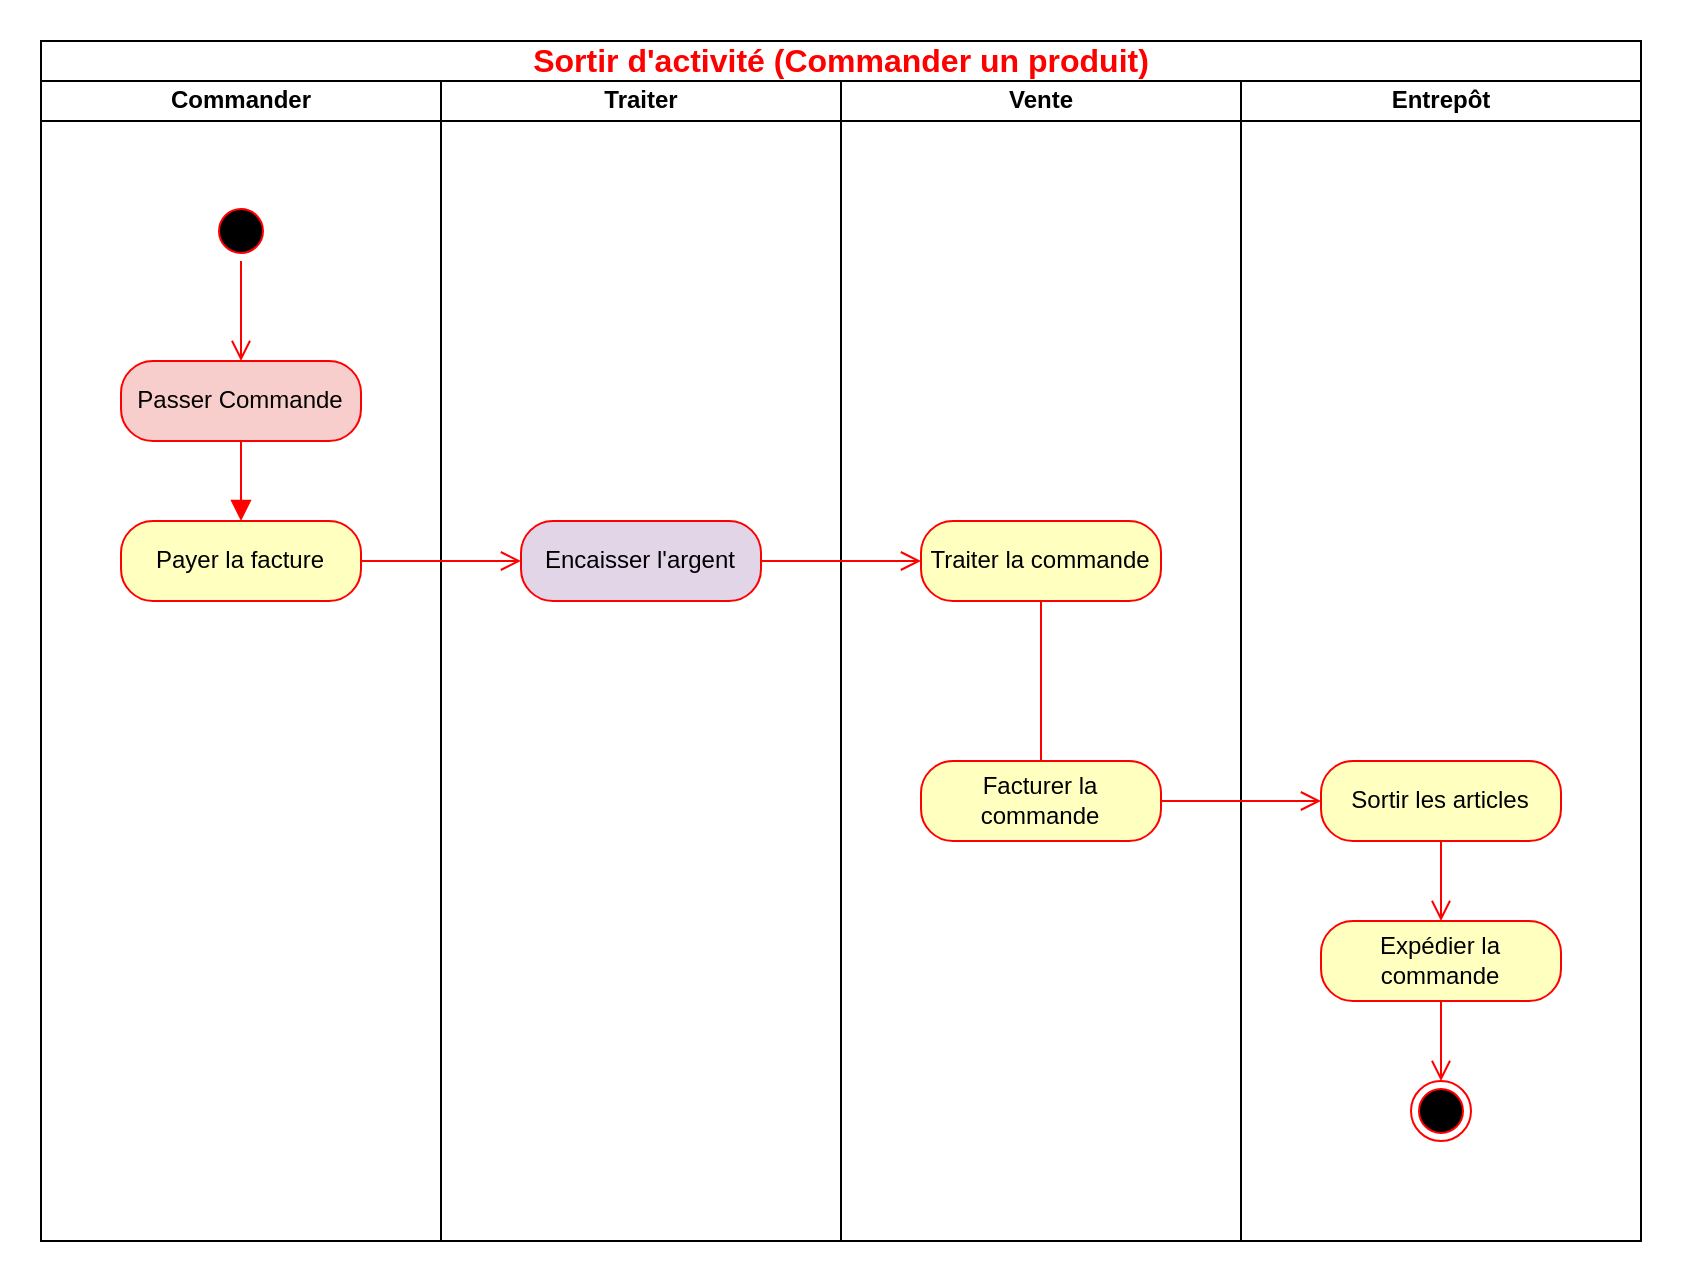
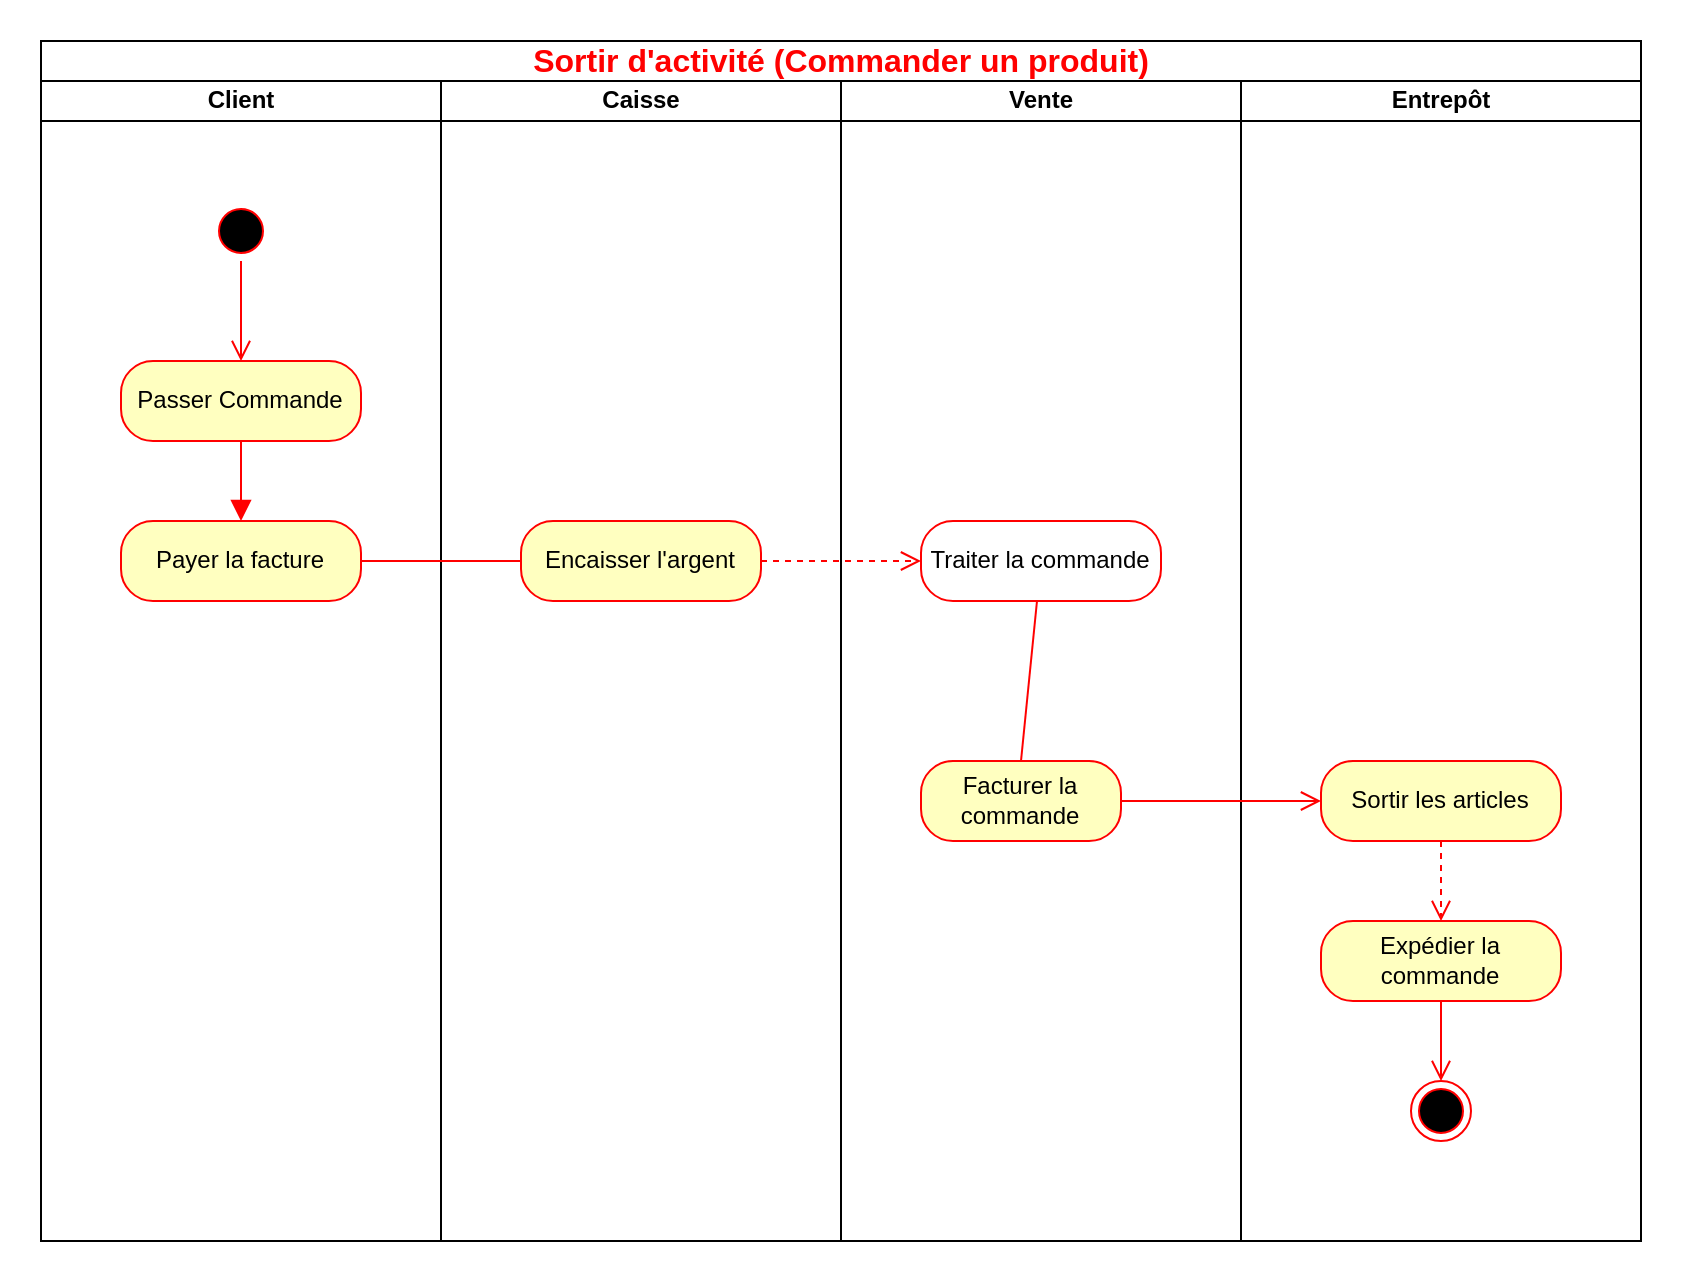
  <mxCell id="0" />
  <mxCell id="1" parent="0" />
  <mxCell id="2" value="&lt;font style=&quot;color: light-dark(rgb(255, 0, 0), rgb(237, 237, 237)); font-size: 16px;&quot;&gt;Sortir d'activité (Commander un produit)&lt;/font&gt;" style="swimlane;childLayout=stackLayout;resizeParent=1;resizeParentMax=0;startSize=20;html=1;" vertex="1" parent="1"><mxGeometry x="20" y="20" width="800" height="600" as="geometry" /></mxCell>
- <mxCell id="3" value="Commander" style="swimlane;startSize=20;html=1;" vertex="1" parent="2"><mxGeometry y="20" width="200" height="580" as="geometry"><mxRectangle y="20" width="40" height="710" as="alternateBounds" /></mxGeometry></mxCell>
+ <mxCell id="3" value="Client" style="swimlane;startSize=20;html=1;" vertex="1" parent="2"><mxGeometry y="20" width="200" height="580" as="geometry"><mxRectangle y="20" width="40" height="710" as="alternateBounds" /></mxGeometry></mxCell>
  <mxCell id="4" value="" style="ellipse;html=1;shape=startState;fillColor=#000000;strokeColor=#ff0000;" vertex="1" parent="3"><mxGeometry x="85" y="60" width="30" height="30" as="geometry" /></mxCell>
  <mxCell id="5" value="" style="edgeStyle=orthogonalEdgeStyle;html=1;verticalAlign=bottom;endArrow=open;endSize=8;strokeColor=#ff0000;rounded=0;entryX=0.5;entryY=0;entryDx=0;entryDy=0;" edge="1" source="4" parent="3" target="6"><mxGeometry relative="1" as="geometry"><mxPoint x="100" y="150" as="targetPoint" /></mxGeometry></mxCell>
- <mxCell id="6" value="Passer Commande" style="rounded=1;whiteSpace=wrap;html=1;arcSize=40;fontColor=#000000;fillColor=#f8cecc;strokeColor=#ff0000;" vertex="1" parent="3"><mxGeometry x="40" y="140" width="120" height="40" as="geometry" /></mxCell>
+ <mxCell id="6" value="Passer Commande" style="rounded=1;whiteSpace=wrap;html=1;arcSize=40;fontColor=#000000;fillColor=#ffffc0;strokeColor=#ff0000;" vertex="1" parent="3"><mxGeometry x="40" y="140" width="120" height="40" as="geometry" /></mxCell>
  <mxCell id="7" value="" style="edgeStyle=orthogonalEdgeStyle;html=1;verticalAlign=bottom;endArrow=block;endSize=8;strokeColor=#ff0000;rounded=0;entryX=0.5;entryY=0;entryDx=0;entryDy=0;" edge="1" source="6" parent="3" target="8"><mxGeometry relative="1" as="geometry"><mxPoint x="100" y="250" as="targetPoint" /></mxGeometry></mxCell>
  <mxCell id="8" value="Payer la facture" style="rounded=1;whiteSpace=wrap;html=1;arcSize=40;fontColor=#000000;fillColor=#ffffc0;strokeColor=#ff0000;" vertex="1" parent="3"><mxGeometry x="40" y="220" width="120" height="40" as="geometry" /></mxCell>
- <mxCell id="9" value="Traiter" style="swimlane;startSize=20;html=1;" vertex="1" parent="2"><mxGeometry x="200" y="20" width="200" height="580" as="geometry" /></mxCell>
- <mxCell id="10" value="Encaisser l'argent" style="rounded=1;whiteSpace=wrap;html=1;arcSize=40;fontColor=#000000;fillColor=#e1d5e7;strokeColor=#ff0000;" vertex="1" parent="9"><mxGeometry x="40" y="220" width="120" height="40" as="geometry" /></mxCell>
+ <mxCell id="9" value="Caisse" style="swimlane;startSize=20;html=1;" vertex="1" parent="2"><mxGeometry x="200" y="20" width="200" height="580" as="geometry" /></mxCell>
+ <mxCell id="10" value="Encaisser l'argent" style="rounded=1;whiteSpace=wrap;html=1;arcSize=40;fontColor=#000000;fillColor=#ffffc0;strokeColor=#ff0000;" vertex="1" parent="9"><mxGeometry x="40" y="220" width="120" height="40" as="geometry" /></mxCell>
  <mxCell id="11" value="Vente" style="swimlane;startSize=20;html=1;" vertex="1" parent="2"><mxGeometry x="400" y="20" width="200" height="580" as="geometry" /></mxCell>
- <mxCell id="12" value="Traiter la commande" style="rounded=1;whiteSpace=wrap;html=1;arcSize=40;fontColor=#000000;fillColor=#ffffc0;strokeColor=#ff0000;" vertex="1" parent="11"><mxGeometry x="40" y="220" width="120" height="40" as="geometry" /></mxCell>
+ <mxCell id="12" value="Traiter la commande" style="rounded=1;whiteSpace=wrap;html=1;arcSize=40;fontColor=#000000;fillColor=#ffffff;strokeColor=#ff0000;" vertex="1" parent="11"><mxGeometry x="40" y="220" width="120" height="40" as="geometry" /></mxCell>
  <mxCell id="13" value="" style="html=1;verticalAlign=bottom;endArrow=none;endSize=8;strokeColor=#ff0000;rounded=0;entryX=0.5;entryY=0;entryDx=0;entryDy=0;" edge="1" source="12" parent="11" target="14"><mxGeometry relative="1" as="geometry"><mxPoint x="100" y="360" as="targetPoint" /></mxGeometry></mxCell>
- <mxCell id="14" value="Facturer la commande" style="rounded=1;whiteSpace=wrap;html=1;arcSize=40;fontColor=#000000;fillColor=#ffffc0;strokeColor=#ff0000;" vertex="1" parent="11"><mxGeometry x="40" y="340" width="120" height="40" as="geometry" /></mxCell>
+ <mxCell id="14" value="Facturer la commande" style="rounded=1;whiteSpace=wrap;html=1;arcSize=40;fontColor=#000000;fillColor=#ffffc0;strokeColor=#ff0000;" vertex="1" parent="11"><mxGeometry x="40" y="340" width="100" height="40" as="geometry" /></mxCell>
  <mxCell id="15" value="Entrepôt" style="swimlane;startSize=20;html=1;" vertex="1" parent="2"><mxGeometry x="600" y="20" width="200" height="580" as="geometry" /></mxCell>
  <mxCell id="16" value="Sortir les articles" style="rounded=1;whiteSpace=wrap;html=1;arcSize=40;fontColor=#000000;fillColor=#ffffc0;strokeColor=#ff0000;" vertex="1" parent="15"><mxGeometry x="40" y="340" width="120" height="40" as="geometry" /></mxCell>
- <mxCell id="17" value="" style="edgeStyle=orthogonalEdgeStyle;html=1;verticalAlign=bottom;endArrow=open;endSize=8;strokeColor=#ff0000;rounded=0;entryX=0.5;entryY=0;entryDx=0;entryDy=0;" edge="1" source="16" parent="15" target="18"><mxGeometry relative="1" as="geometry"><mxPoint x="100" y="520" as="targetPoint" /></mxGeometry></mxCell>
+ <mxCell id="17" value="" style="edgeStyle=orthogonalEdgeStyle;html=1;verticalAlign=bottom;endArrow=open;endSize=8;strokeColor=#ff0000;rounded=0;entryX=0.5;entryY=0;entryDx=0;entryDy=0;dashed=1;" edge="1" source="16" parent="15" target="18"><mxGeometry relative="1" as="geometry"><mxPoint x="100" y="520" as="targetPoint" /></mxGeometry></mxCell>
  <mxCell id="18" value="Expédier la commande" style="rounded=1;whiteSpace=wrap;html=1;arcSize=40;fontColor=#000000;fillColor=#ffffc0;strokeColor=#ff0000;" vertex="1" parent="15"><mxGeometry x="40" y="420" width="120" height="40" as="geometry" /></mxCell>
  <mxCell id="19" value="" style="edgeStyle=orthogonalEdgeStyle;html=1;verticalAlign=bottom;endArrow=open;endSize=8;strokeColor=#ff0000;rounded=0;entryX=0.5;entryY=0;entryDx=0;entryDy=0;" edge="1" source="18" parent="15" target="20"><mxGeometry relative="1" as="geometry"><mxPoint x="100" y="625" as="targetPoint" /></mxGeometry></mxCell>
  <mxCell id="20" value="" style="ellipse;html=1;shape=endState;fillColor=#000000;strokeColor=#ff0000;" vertex="1" parent="15"><mxGeometry x="85" y="500" width="30" height="30" as="geometry" /></mxCell>
- <mxCell id="21" value="" style="edgeStyle=orthogonalEdgeStyle;html=1;verticalAlign=bottom;endArrow=open;endSize=8;strokeColor=#ff0000;rounded=0;entryX=0;entryY=0.5;entryDx=0;entryDy=0;" edge="1" source="8" parent="2" target="10"><mxGeometry relative="1" as="geometry"><mxPoint x="100" y="380" as="targetPoint" /></mxGeometry></mxCell>
- <mxCell id="22" value="" style="edgeStyle=orthogonalEdgeStyle;html=1;verticalAlign=bottom;endArrow=open;endSize=8;strokeColor=#ff0000;rounded=0;entryX=0;entryY=0.5;entryDx=0;entryDy=0;" edge="1" source="10" parent="2" target="12"><mxGeometry relative="1" as="geometry"><mxPoint x="300" y="340" as="targetPoint" /></mxGeometry></mxCell>
+ <mxCell id="21" value="" style="edgeStyle=orthogonalEdgeStyle;html=1;verticalAlign=bottom;endArrow=none;endSize=8;strokeColor=#ff0000;rounded=0;entryX=0;entryY=0.5;entryDx=0;entryDy=0;" edge="1" source="8" parent="2" target="10"><mxGeometry relative="1" as="geometry"><mxPoint x="100" y="380" as="targetPoint" /></mxGeometry></mxCell>
+ <mxCell id="22" value="" style="edgeStyle=orthogonalEdgeStyle;html=1;verticalAlign=bottom;endArrow=open;endSize=8;strokeColor=#ff0000;rounded=0;entryX=0;entryY=0.5;entryDx=0;entryDy=0;dashed=1;" edge="1" source="10" parent="2" target="12"><mxGeometry relative="1" as="geometry"><mxPoint x="300" y="340" as="targetPoint" /></mxGeometry></mxCell>
  <mxCell id="23" value="" style="edgeStyle=orthogonalEdgeStyle;html=1;verticalAlign=bottom;endArrow=open;endSize=8;strokeColor=#ff0000;rounded=0;entryX=0;entryY=0.5;entryDx=0;entryDy=0;" edge="1" source="14" parent="2" target="16"><mxGeometry relative="1" as="geometry"><mxPoint x="500" y="540" as="targetPoint" /></mxGeometry></mxCell>
